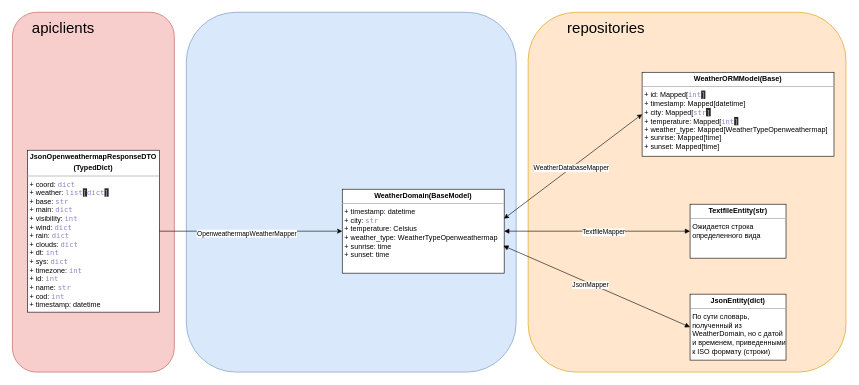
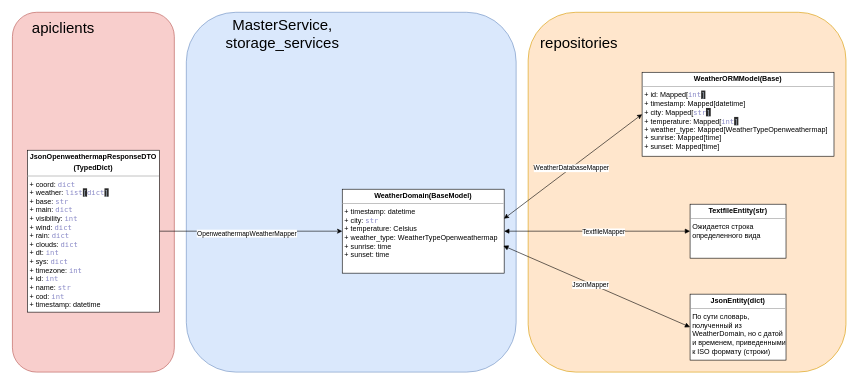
  <mxCell id="0" />
  <mxCell id="1" parent="0" />
  <mxCell id="2" value="" style="rounded=1;whiteSpace=wrap;html=1;fillColor=#f8cecc;strokeColor=#b85450;" vertex="1" parent="1"><mxGeometry y="20" width="270" height="600" as="geometry" x="20" /></mxCell>
  <mxCell id="3" value="" style="rounded=1;whiteSpace=wrap;html=1;fillColor=#dae8fc;strokeColor=#6c8ebf;" vertex="1" parent="1"><mxGeometry x="310" y="20" width="550" height="600" as="geometry" /></mxCell>
  <mxCell id="4" value="" style="rounded=1;whiteSpace=wrap;html=1;fillColor=#ffe6cc;strokeColor=#d79b00;" vertex="1" parent="1"><mxGeometry x="880" y="20" width="530" height="600" as="geometry" /></mxCell>
  <mxCell id="5" style="edgeStyle=orthogonalEdgeStyle;rounded=0;orthogonalLoop=1;jettySize=auto;html=1;entryX=0;entryY=0.5;entryDx=0;entryDy=0;exitX=1;exitY=0.5;exitDx=0;exitDy=0;" edge="1" parent="1" source="7" target="8"><mxGeometry relative="1" as="geometry"><mxPoint x="320" y="385" as="sourcePoint" /></mxGeometry></mxCell>
  <mxCell id="6" value="OpenweathermapWeatherMapper" style="edgeLabel;html=1;align=center;verticalAlign=middle;resizable=0;points=[];" vertex="1" connectable="0" parent="5"><mxGeometry x="-0.047" y="-3" relative="1" as="geometry"><mxPoint as="offset" /></mxGeometry></mxCell>
  <mxCell id="7" value="&lt;p style=&quot;margin:0px;margin-top:4px;text-align:center;&quot;&gt;&lt;b&gt;JsonOpenweathermapResponseDTO&lt;/b&gt;&lt;/p&gt;&lt;p style=&quot;margin:0px;margin-top:4px;text-align:center;&quot;&gt;&lt;b&gt;(TypedDict)&lt;/b&gt;&lt;/p&gt;&lt;hr size=&quot;1&quot;&gt;&lt;p style=&quot;margin:0px;margin-left:4px;&quot;&gt;+&amp;nbsp;coord: &lt;span style=&quot;font-family: &amp;quot;JetBrains Mono&amp;quot;, monospace; color: rgb(136, 136, 198);&quot;&gt;dict&lt;/span&gt;&lt;/p&gt;&lt;p style=&quot;margin:0px;margin-left:4px;&quot;&gt;+&amp;nbsp;weather: &lt;span style=&quot;font-family: &amp;quot;JetBrains Mono&amp;quot;, monospace; color: rgb(136, 136, 198);&quot;&gt;list&lt;/span&gt;&lt;span style=&quot;font-family: &amp;quot;JetBrains Mono&amp;quot;, monospace; background-color: rgb(43, 43, 43);&quot;&gt;&lt;font color=&quot;#a9b7c6&quot;&gt;[&lt;/font&gt;&lt;/span&gt;&lt;span style=&quot;font-family: &amp;quot;JetBrains Mono&amp;quot;, monospace; color: rgb(136, 136, 198);&quot;&gt;dict&lt;/span&gt;&lt;span style=&quot;font-family: &amp;quot;JetBrains Mono&amp;quot;, monospace; background-color: rgb(43, 43, 43);&quot;&gt;&lt;font color=&quot;#a9b7c6&quot;&gt;]&lt;/font&gt;&lt;/span&gt;&lt;br&gt;&lt;/p&gt;&lt;p style=&quot;margin:0px;margin-left:4px;&quot;&gt;+&amp;nbsp;base: &lt;span style=&quot;font-family: &amp;quot;JetBrains Mono&amp;quot;, monospace; color: rgb(136, 136, 198);&quot;&gt;str&lt;/span&gt;&lt;br&gt;&lt;/p&gt;&lt;p style=&quot;margin:0px;margin-left:4px;&quot;&gt;+&amp;nbsp;main: &lt;span style=&quot;font-family: &amp;quot;JetBrains Mono&amp;quot;, monospace; color: rgb(136, 136, 198);&quot;&gt;dict&lt;/span&gt;&lt;br&gt;&lt;/p&gt;&lt;p style=&quot;margin:0px;margin-left:4px;&quot;&gt;+&amp;nbsp;visibility: &lt;span style=&quot;font-family: &amp;quot;JetBrains Mono&amp;quot;, monospace; color: rgb(136, 136, 198);&quot;&gt;int&lt;/span&gt;&lt;br&gt;&lt;/p&gt;&lt;p style=&quot;margin:0px;margin-left:4px;&quot;&gt;+&amp;nbsp;wind: &lt;span style=&quot;font-family: &amp;quot;JetBrains Mono&amp;quot;, monospace; color: rgb(136, 136, 198);&quot;&gt;dict&lt;/span&gt;&lt;br&gt;&lt;/p&gt;&lt;p style=&quot;margin:0px;margin-left:4px;&quot;&gt;+&amp;nbsp;rain: &lt;span style=&quot;font-family: &amp;quot;JetBrains Mono&amp;quot;, monospace; color: rgb(136, 136, 198);&quot;&gt;dict&lt;/span&gt;&lt;br&gt;&lt;/p&gt;&lt;p style=&quot;margin:0px;margin-left:4px;&quot;&gt;+&amp;nbsp;clouds: &lt;span style=&quot;font-family: &amp;quot;JetBrains Mono&amp;quot;, monospace; color: rgb(136, 136, 198);&quot;&gt;dict&lt;/span&gt;&lt;br&gt;&lt;/p&gt;&lt;p style=&quot;margin:0px;margin-left:4px;&quot;&gt;+&amp;nbsp;dt: &lt;span style=&quot;font-family: &amp;quot;JetBrains Mono&amp;quot;, monospace; color: rgb(136, 136, 198);&quot;&gt;int&lt;/span&gt;&lt;br&gt;&lt;/p&gt;&lt;p style=&quot;margin:0px;margin-left:4px;&quot;&gt;+&amp;nbsp;sys: &lt;span style=&quot;font-family: &amp;quot;JetBrains Mono&amp;quot;, monospace; color: rgb(136, 136, 198);&quot;&gt;dict&lt;/span&gt;&lt;br&gt;&lt;/p&gt;&lt;p style=&quot;margin:0px;margin-left:4px;&quot;&gt;+&amp;nbsp;timezone: &lt;span style=&quot;font-family: &amp;quot;JetBrains Mono&amp;quot;, monospace; color: rgb(136, 136, 198);&quot;&gt;int&lt;/span&gt;&lt;br&gt;&lt;/p&gt;&lt;p style=&quot;margin:0px;margin-left:4px;&quot;&gt;+&amp;nbsp;id: &lt;span style=&quot;font-family: &amp;quot;JetBrains Mono&amp;quot;, monospace; color: rgb(136, 136, 198);&quot;&gt;int&lt;/span&gt;&lt;br&gt;&lt;/p&gt;&lt;p style=&quot;margin:0px;margin-left:4px;&quot;&gt;+&amp;nbsp;name: &lt;span style=&quot;font-family: &amp;quot;JetBrains Mono&amp;quot;, monospace; color: rgb(136, 136, 198);&quot;&gt;str&lt;/span&gt;&lt;br&gt;&lt;/p&gt;&lt;p style=&quot;margin:0px;margin-left:4px;&quot;&gt;+&amp;nbsp;cod: &lt;span style=&quot;font-family: &amp;quot;JetBrains Mono&amp;quot;, monospace; color: rgb(136, 136, 198);&quot;&gt;int&lt;/span&gt;&lt;br&gt;&lt;/p&gt;&lt;p style=&quot;margin:0px;margin-left:4px;&quot;&gt;+&amp;nbsp;timestamp: datetime&lt;br&gt;&lt;/p&gt;" style="verticalAlign=top;align=left;overflow=fill;fontSize=12;fontFamily=Helvetica;html=1;whiteSpace=wrap;" vertex="1" parent="1"><mxGeometry x="45" y="250" width="220" height="270" as="geometry" /></mxCell>
  <mxCell id="8" value="&lt;p style=&quot;margin:0px;margin-top:4px;text-align:center;&quot;&gt;&lt;b&gt;WeatherDomain(BaseModel)&lt;/b&gt;&lt;/p&gt;&lt;hr size=&quot;1&quot;&gt;&lt;p style=&quot;margin:0px;margin-left:4px;&quot;&gt;+&amp;nbsp;timestamp: datetime&lt;/p&gt;&lt;p style=&quot;margin:0px;margin-left:4px;&quot;&gt;+&amp;nbsp;city: &lt;span style=&quot;font-family: &amp;quot;JetBrains Mono&amp;quot;, monospace; color: rgb(136, 136, 198);&quot;&gt;str&lt;/span&gt;&lt;br&gt;&lt;/p&gt;&lt;p style=&quot;margin:0px;margin-left:4px;&quot;&gt;+&amp;nbsp;temperature: Celsius&lt;br&gt;&lt;/p&gt;&lt;p style=&quot;margin:0px;margin-left:4px;&quot;&gt;+&amp;nbsp;weather_type: WeatherTypeOpenweathermap&lt;br&gt;&lt;/p&gt;&lt;p style=&quot;margin:0px;margin-left:4px;&quot;&gt;+&amp;nbsp;sunrise: time&lt;br&gt;&lt;/p&gt;&lt;p style=&quot;margin:0px;margin-left:4px;&quot;&gt;+&amp;nbsp;sunset: time&lt;br&gt;&lt;/p&gt;" style="verticalAlign=top;align=left;overflow=fill;fontSize=12;fontFamily=Helvetica;html=1;whiteSpace=wrap;" vertex="1" parent="1"><mxGeometry x="570" y="315" width="270" height="140" as="geometry" /></mxCell>
  <mxCell id="9" value="&lt;p style=&quot;margin:0px;margin-top:4px;text-align:center;&quot;&gt;&lt;b&gt;WeatherORMModel(Base)&lt;/b&gt;&lt;/p&gt;&lt;hr size=&quot;1&quot;&gt;&lt;p style=&quot;border-color: var(--border-color); margin: 0px 0px 0px 4px;&quot;&gt;+&amp;nbsp;id: Mapped[&lt;span style=&quot;font-family: &amp;quot;JetBrains Mono&amp;quot;, monospace; color: rgb(136, 136, 198);&quot;&gt;int&lt;/span&gt;&lt;span style=&quot;background-color: rgb(43, 43, 43); color: rgb(169, 183, 198); font-family: &amp;quot;JetBrains Mono&amp;quot;, monospace;&quot;&gt;]&lt;/span&gt;&lt;/p&gt;&lt;p style=&quot;border-color: var(--border-color); margin: 0px 0px 0px 4px;&quot;&gt;+&amp;nbsp;timestamp: Mapped[datetime]&lt;br&gt;&lt;/p&gt;&lt;p style=&quot;border-color: var(--border-color); margin: 0px 0px 0px 4px;&quot;&gt;+&amp;nbsp;city: Mapped[&lt;span style=&quot;font-family: &amp;quot;JetBrains Mono&amp;quot;, monospace; color: rgb(136, 136, 198);&quot;&gt;str&lt;/span&gt;&lt;span style=&quot;background-color: rgb(43, 43, 43); color: rgb(169, 183, 198); font-family: &amp;quot;JetBrains Mono&amp;quot;, monospace;&quot;&gt;]&lt;/span&gt;&lt;br style=&quot;border-color: var(--border-color);&quot;&gt;&lt;/p&gt;&lt;p style=&quot;border-color: var(--border-color); margin: 0px 0px 0px 4px;&quot;&gt;+&amp;nbsp;temperature: Mapped[&lt;span style=&quot;font-family: &amp;quot;JetBrains Mono&amp;quot;, monospace; color: rgb(136, 136, 198);&quot;&gt;int&lt;/span&gt;&lt;span style=&quot;background-color: rgb(43, 43, 43); color: rgb(169, 183, 198); font-family: &amp;quot;JetBrains Mono&amp;quot;, monospace;&quot;&gt;]&lt;/span&gt;&lt;br style=&quot;border-color: var(--border-color);&quot;&gt;&lt;/p&gt;&lt;p style=&quot;border-color: var(--border-color); margin: 0px 0px 0px 4px;&quot;&gt;+&amp;nbsp;weather_type: Mapped[WeatherTypeOpenweathermap]&lt;br style=&quot;border-color: var(--border-color);&quot;&gt;&lt;/p&gt;&lt;p style=&quot;border-color: var(--border-color); margin: 0px 0px 0px 4px;&quot;&gt;+&amp;nbsp;sunrise: Mapped[time]&lt;br style=&quot;border-color: var(--border-color);&quot;&gt;&lt;/p&gt;&lt;p style=&quot;border-color: var(--border-color); margin: 0px 0px 0px 4px;&quot;&gt;+&amp;nbsp;sunset: Mapped[time]&lt;/p&gt;" style="verticalAlign=top;align=left;overflow=fill;fontSize=12;fontFamily=Helvetica;html=1;whiteSpace=wrap;" vertex="1" parent="1"><mxGeometry x="1070" y="120" width="320" height="140" as="geometry" /></mxCell>
  <mxCell id="10" value="" style="endArrow=classic;startArrow=classic;html=1;rounded=0;exitX=0.999;exitY=0.351;exitDx=0;exitDy=0;exitPerimeter=0;entryX=0;entryY=0.5;entryDx=0;entryDy=0;" edge="1" parent="1" source="8" target="9"><mxGeometry width="50" height="50" relative="1" as="geometry"><mxPoint x="1070" y="260" as="sourcePoint" /><mxPoint x="1120" y="210" as="targetPoint" /></mxGeometry></mxCell>
  <mxCell id="11" value="WeatherDatabaseMapper" style="edgeLabel;html=1;align=center;verticalAlign=middle;resizable=0;points=[];" vertex="1" connectable="0" parent="10"><mxGeometry x="-0.03" relative="1" as="geometry"><mxPoint as="offset" /></mxGeometry></mxCell>
  <mxCell id="12" value="&lt;p style=&quot;margin:0px;margin-top:4px;text-align:center;&quot;&gt;&lt;b&gt;TextfileEntity(str)&lt;/b&gt;&lt;/p&gt;&lt;hr size=&quot;1&quot;&gt;&lt;p style=&quot;margin:0px;margin-left:4px;&quot;&gt;Ожидается строка определенного вида&lt;/p&gt;" style="verticalAlign=top;align=left;overflow=fill;fontSize=12;fontFamily=Helvetica;html=1;whiteSpace=wrap;" vertex="1" parent="1"><mxGeometry x="1150" y="340" width="160" height="90" as="geometry" /></mxCell>
  <mxCell id="13" value="" style="endArrow=block;startArrow=block;endFill=1;startFill=1;html=1;rounded=0;exitX=1;exitY=0.5;exitDx=0;exitDy=0;entryX=0;entryY=0.5;entryDx=0;entryDy=0;" edge="1" parent="1" source="8" target="12"><mxGeometry width="160" relative="1" as="geometry"><mxPoint x="930" y="384.47" as="sourcePoint" /><mxPoint x="1090" y="384.47" as="targetPoint" /></mxGeometry></mxCell>
  <mxCell id="14" value="TextfileMapper" style="edgeLabel;html=1;align=center;verticalAlign=middle;resizable=0;points=[];" vertex="1" connectable="0" parent="13"><mxGeometry x="0.065" y="-1" relative="1" as="geometry"><mxPoint as="offset" /></mxGeometry></mxCell>
  <mxCell id="15" value="&lt;p style=&quot;margin:0px;margin-top:4px;text-align:center;&quot;&gt;&lt;b&gt;JsonEntity(dict)&lt;/b&gt;&lt;/p&gt;&lt;hr size=&quot;1&quot;&gt;&lt;p style=&quot;margin:0px;margin-left:4px;&quot;&gt;По сути словарь, полученный из WeatherDomain, но с датой и временем, приведенными к ISO формату (строки)&lt;/p&gt;" style="verticalAlign=top;align=left;overflow=fill;fontSize=12;fontFamily=Helvetica;html=1;whiteSpace=wrap;" vertex="1" parent="1"><mxGeometry x="1150" y="490" width="160" height="110" as="geometry" /></mxCell>
  <mxCell id="16" value="" style="endArrow=block;startArrow=block;endFill=1;startFill=1;html=1;rounded=0;exitX=0.995;exitY=0.674;exitDx=0;exitDy=0;exitPerimeter=0;entryX=0;entryY=0.5;entryDx=0;entryDy=0;" edge="1" parent="1" source="8" target="15"><mxGeometry width="160" relative="1" as="geometry"><mxPoint x="1000" y="500" as="sourcePoint" /><mxPoint x="1160" y="500" as="targetPoint" /></mxGeometry></mxCell>
  <mxCell id="17" value="JsonMapper" style="edgeLabel;html=1;align=center;verticalAlign=middle;resizable=0;points=[];" vertex="1" connectable="0" parent="16"><mxGeometry x="-0.061" y="-2" relative="1" as="geometry"><mxPoint as="offset" /></mxGeometry></mxCell>
  <mxCell id="18" value="&lt;font style=&quot;font-size: 25px;&quot;&gt;apiclients&lt;/font&gt;" style="text;html=1;strokeColor=none;fillColor=none;align=center;verticalAlign=middle;whiteSpace=wrap;rounded=0;" vertex="1" parent="1"><mxGeometry x="40" y="20" width="130" height="50" as="geometry" /></mxCell>
- <mxCell id="20" value="&lt;font style=&quot;font-size: 25px;&quot;&gt;repositories&lt;/font&gt;" style="text;html=1;strokeColor=none;fillColor=none;align=center;verticalAlign=middle;whiteSpace=wrap;rounded=0;" vertex="1" parent="1"><mxGeometry x="940" y="20" width="140" height="50" as="geometry" /></mxCell>
+ <mxCell id="19" value="&lt;font style=&quot;font-size: 25px;&quot;&gt;MasterService,&lt;br&gt;storage_services&lt;br&gt;&lt;/font&gt;" style="text;html=1;strokeColor=none;fillColor=none;align=center;verticalAlign=middle;whiteSpace=wrap;rounded=0;" vertex="1" parent="1"><mxGeometry x="380" y="30" width="181" height="50" as="geometry" /></mxCell>
+ <mxCell id="20" value="&lt;font style=&quot;font-size: 25px;&quot;&gt;repositories&lt;/font&gt;" style="text;html=1;strokeColor=none;fillColor=none;align=center;verticalAlign=middle;whiteSpace=wrap;rounded=0;" vertex="1" parent="1"><mxGeometry x="895" y="45" width="140" height="50" as="geometry" /></mxCell>
